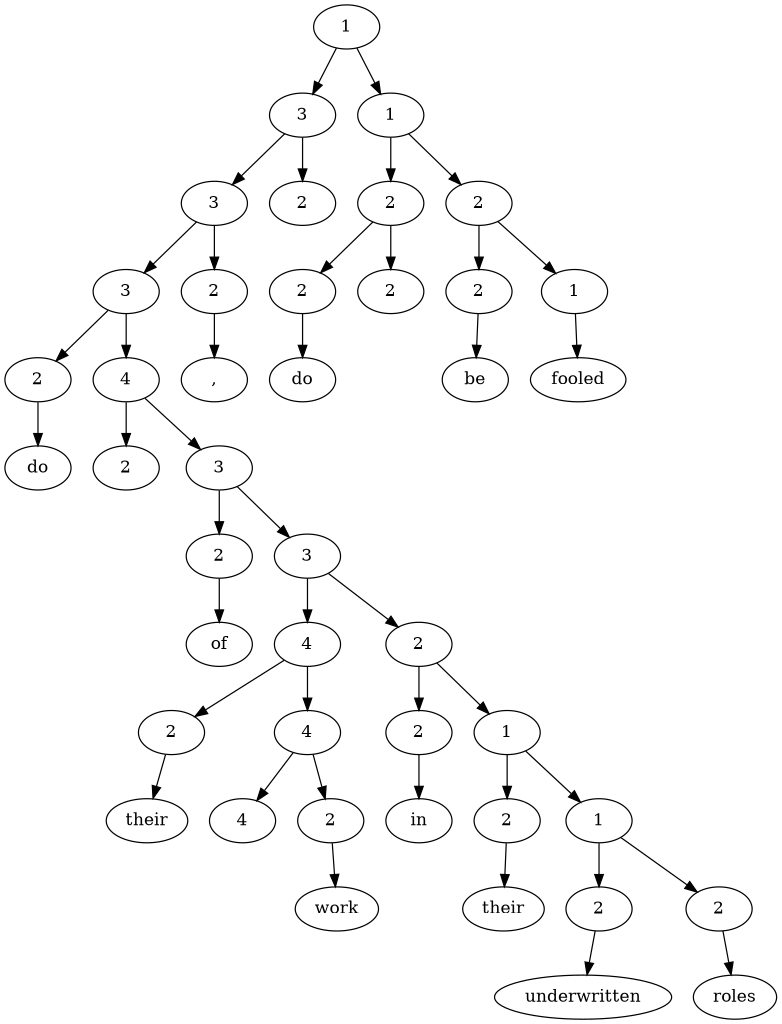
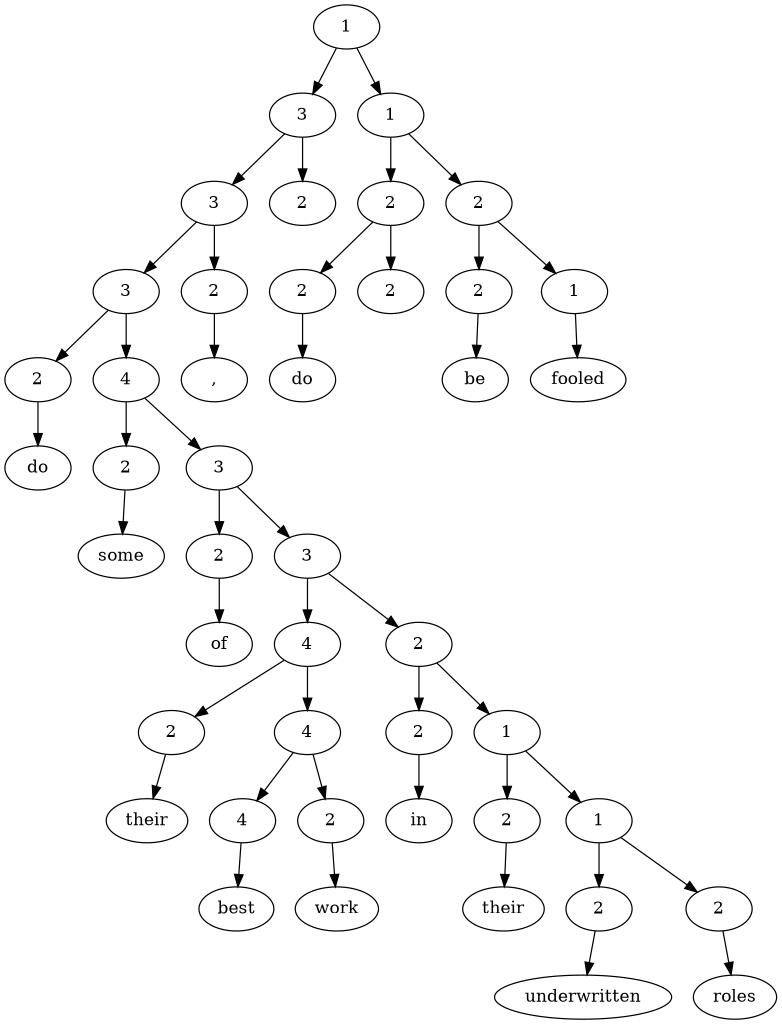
  digraph {
    n1 [label=1]
    n2 [label=3]
    n3 [label=1]
    n4 [label=3]
    n5 [label=2]
    n6 [label=2]
    n7 [label=2]
    n8 [label=3]
    n9 [label=2]
    n10 [label=2]
    n11 [label=2]
    n12 [label=2]
    n13 [label=1]
    n14 [label=2]
    n15 [label=4]
    n16 [label=","]
    n17 [label=do]
    n18 [label=be]
    n19 [label=fooled]
    n20 [label=do]
    n21 [label=2]
    n22 [label=3]
+   n23 [label=some]
    n24 [label=2]
    n25 [label=3]
    n26 [label=of]
    n27 [label=4]
    n28 [label=2]
    n29 [label=2]
    n30 [label=4]
    n31 [label=2]
    n32 [label=1]
    n33 [label=their]
    n34 [label=4]
    n35 [label=2]
    n36 [label=in]
    n37 [label=2]
    n38 [label=1]
+   n39 [label=best]
    n40 [label=work]
    n41 [label=their]
    n42 [label=2]
    n43 [label=2]
    n44 [label=underwritten]
    n45 [label=roles]
    n1 -> n2
    n1 -> n3
    n2 -> n4
    n2 -> n5
    n3 -> n6
    n3 -> n7
    n4 -> n8
    n4 -> n9
    n6 -> n10
    n6 -> n11
    n7 -> n12
    n7 -> n13
    n8 -> n14
    n8 -> n15
    n9 -> n16
    n10 -> n17
    n12 -> n18
    n13 -> n19
    n14 -> n20
    n15 -> n21
    n15 -> n22
+   n21 -> n23
    n22 -> n24
    n22 -> n25
    n24 -> n26
    n25 -> n27
    n25 -> n28
    n27 -> n29
    n27 -> n30
    n28 -> n31
    n28 -> n32
    n29 -> n33
    n30 -> n34
    n30 -> n35
    n31 -> n36
    n32 -> n37
    n32 -> n38
+   n34 -> n39
    n35 -> n40
    n37 -> n41
    n38 -> n42
    n38 -> n43
    n42 -> n44
    n43 -> n45
  }
